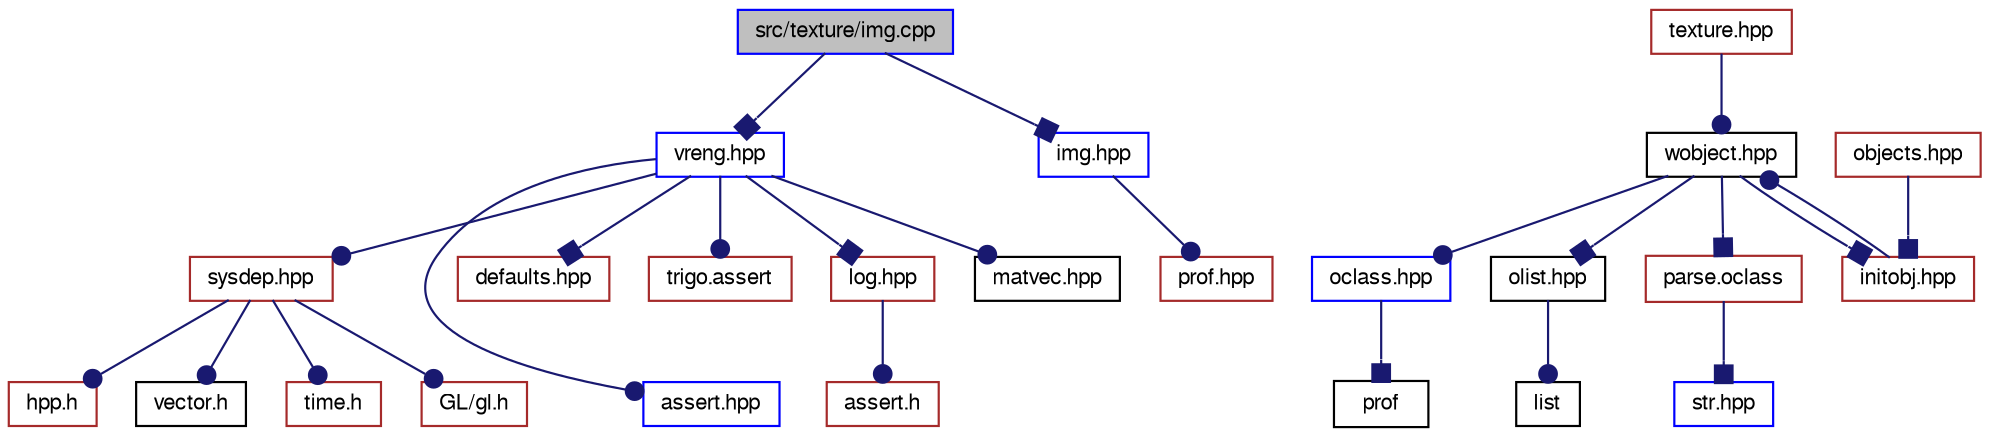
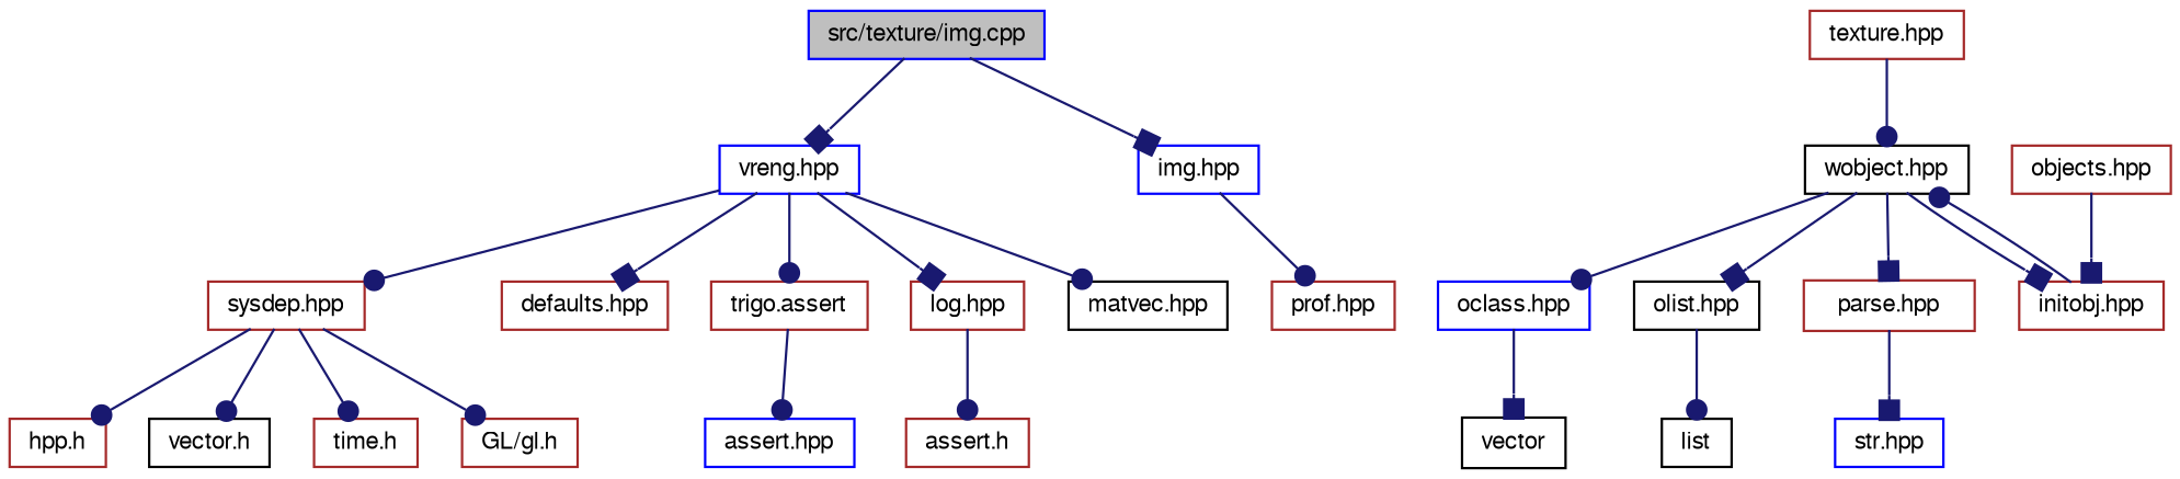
  digraph {
    node [color=brown fontname=FreeSans fontsize=10 shape=record]
    edge [arrowhead=dot color=midnightblue fontname=FreeSans fontsize=10 labelfontname=FreeSans labelfontsize=10 style=solid]
    n1 [color=blue fillcolor=grey75 fontcolor=black height=0.2 label="src/texture/img.cpp" style=filled width=0.4]
    n2 [color=blue height=0.2 label="vreng.hpp" width=0.4]
    n3 [color=blue height=0.2 label="img.hpp" width=0.4]
    n4 [height=0.2 label="sysdep.hpp" width=0.4]
    n5 [color=blue height=0.2 label="assert.hpp" width=0.4]
    n6 [height=0.2 label="defaults.hpp" width=0.4]
    n7 [height=0.2 label="trigo.assert" width=0.4]
    n8 [height=0.2 label="log.hpp" width=0.4]
    n9 [color=black height=0.2 label="matvec.hpp" width=0.4]
    n10 [height=0.2 label="prof.hpp" width=0.4]
    n11 [height=0.2 label="texture.hpp" width=0.4]
    n12 [color=black height=0.2 label="wobject.hpp" width=0.4]
    n13 [height=0.2 label="hpp.h" width=0.4]
    n14 [color=black height=0.2 label="vector.h" width=0.4]
    n15 [height=0.2 label="time.h" width=0.4]
    n16 [height=0.2 label="GL/gl.h" width=0.4]
    n17 [height=0.2 label="assert.h" width=0.4]
    n18 [color=blue height=0.2 label="oclass.hpp" width=0.4]
    n19 [color=black height=0.2 label="olist.hpp" width=0.4]
-   n20 [height=0.2 label="parse.oclass" width=0.4]
+   n20 [height=0.2 label="parse.hpp" width=0.4]
    n21 [height=0.2 label="initobj.hpp" width=0.4]
-   n22 [color=black height=0.2 label=prof width=0.4]
+   n22 [color=black height=0.2 label=vector width=0.4]
    n23 [color=black height=0.2 label=list width=0.4]
    n24 [color=blue height=0.2 label="str.hpp" width=0.4]
    n25 [height=0.2 label="objects.hpp" width=0.4]
    n1 -> n2 [arrowhead=box]
    n1 -> n3 [arrowhead=box]
    n2 -> n4
-   n2 -> n5
+   n7 -> n5
    n2 -> n6 [arrowhead=box]
    n2 -> n7
    n2 -> n8 [arrowhead=box]
    n2 -> n9
    n3 -> n10
    n4 -> n13
    n4 -> n14
    n4 -> n15
    n4 -> n16
    n8 -> n17
    n11 -> n12
    n12 -> n18
    n12 -> n19 [arrowhead=box]
    n12 -> n20 [arrowhead=box]
    n12 -> n21 [arrowhead=box]
    n18 -> n22 [arrowhead=box]
    n19 -> n23
    n20 -> n24 [arrowhead=box]
    n21 -> n12
    n25 -> n21 [arrowhead=box]
  }
